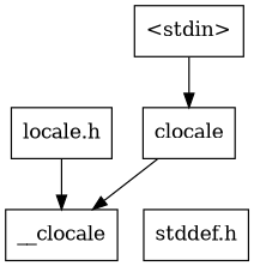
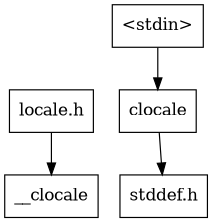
  digraph {
    node [shape=box]
    n1 [label="\<stdin\>"]
    n2 [label=clocale]
    n3 [label=__clocale]
    n4 [label="locale.h"]
    n5 [label="stddef.h"]
    n1 -> n2
-   n2 -> n3
+   n2 -> n5
    n4 -> n3
  }
